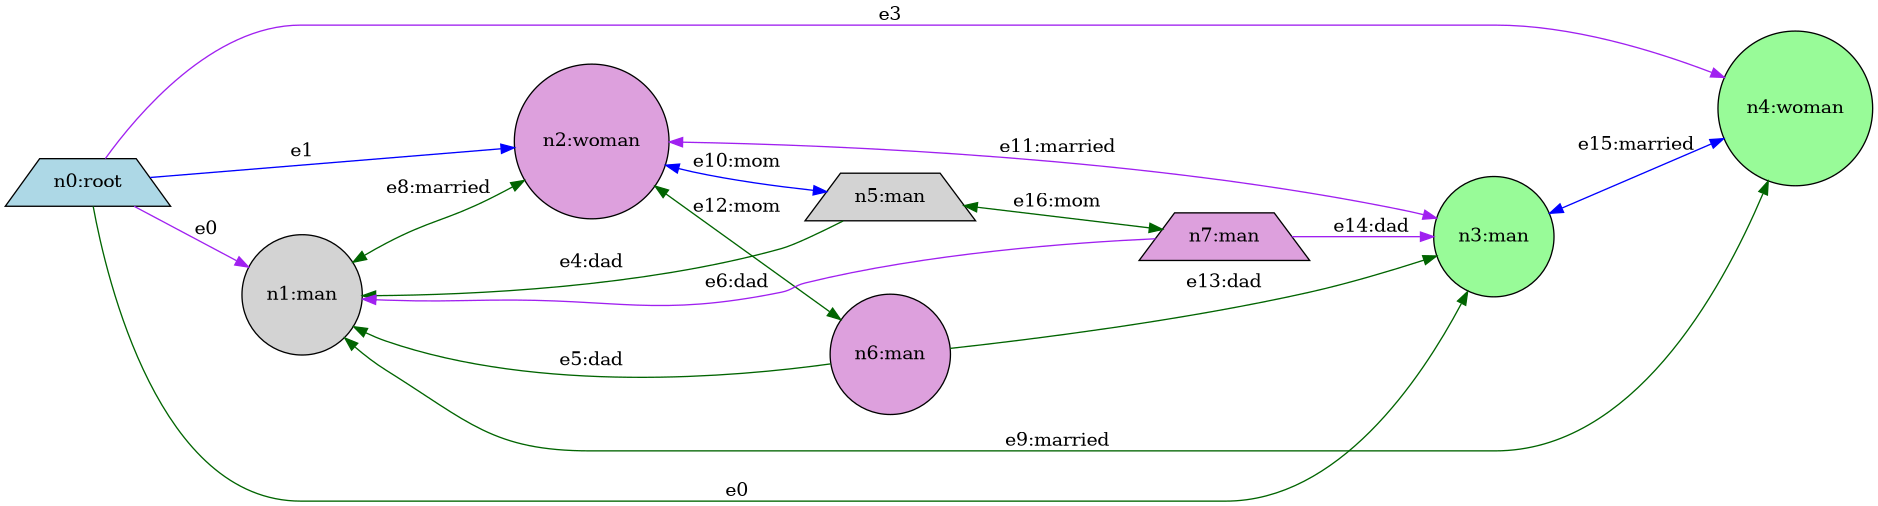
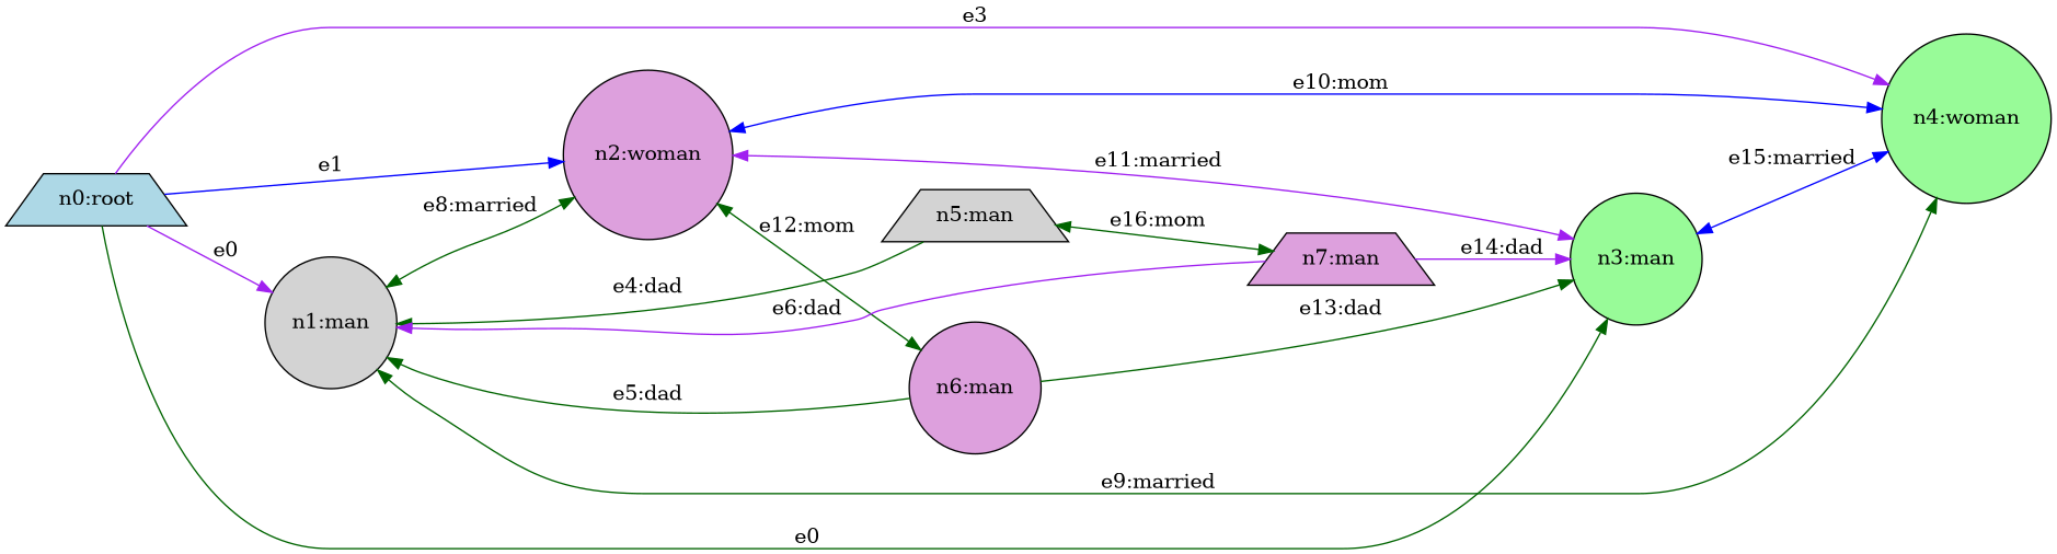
  strict digraph {
    rankdir=LR
    node [fillcolor=plum shape=circle style=filled]
    edge [color=darkgreen]
    n1 [fillcolor=lightblue label="n0:root" shape=trapezium]
    n2 [fillcolor=lightgrey label="n1:man"]
    n3 [label="n2:woman"]
    n4 [fillcolor=palegreen label="n3:man"]
    n5 [fillcolor=palegreen label="n4:woman"]
    n6 [fillcolor=lightgrey label="n5:man" shape=trapezium]
    n7 [label="n6:man"]
    n8 [label="n7:man" shape=trapezium]
    n1 -> n2 [color=purple label=e0]
    n1 -> n3 [color=blue label=e1]
    n1 -> n4 [label=e0]
    n1 -> n5 [color=purple label=e3]
    n2 -> n3 [dir=both label="e8:married"]
    n2 -> n5 [dir=both label="e9:married"]
-   n3 -> n6 [color=blue dir=both label="e10:mom"]
+   n3 -> n5 [color=blue dir=both label="e10:mom"]
    n3 -> n7 [dir=both label="e12:mom"]
    n4 -> n3 [color=purple dir=both label="e11:married"]
    n4 -> n5 [color=blue dir=both label="e15:married"]
    n6 -> n2 [label="e4:dad"]
    n6 -> n8 [dir=both label="e16:mom"]
    n7 -> n2 [label="e5:dad"]
    n7 -> n4 [label="e13:dad"]
    n8 -> n2 [color=purple label="e6:dad"]
    n8 -> n4 [color=purple label="e14:dad"]
  }
